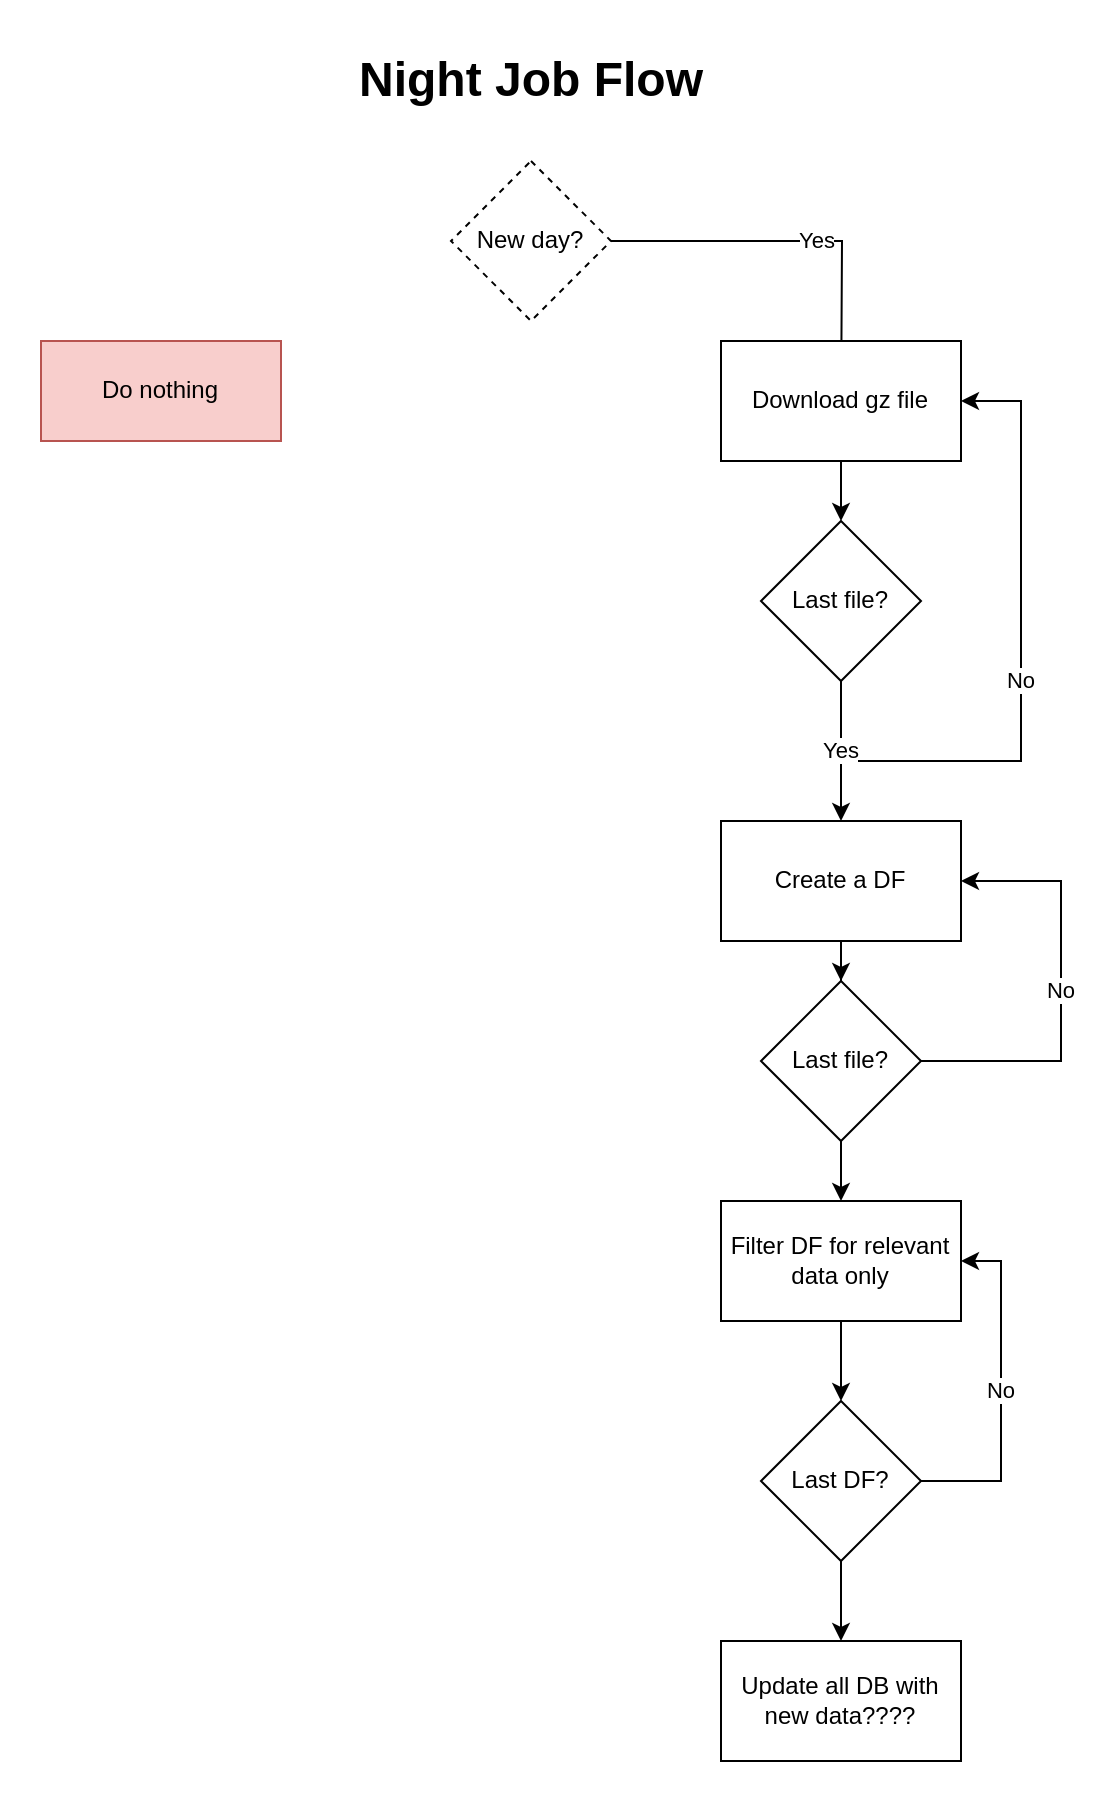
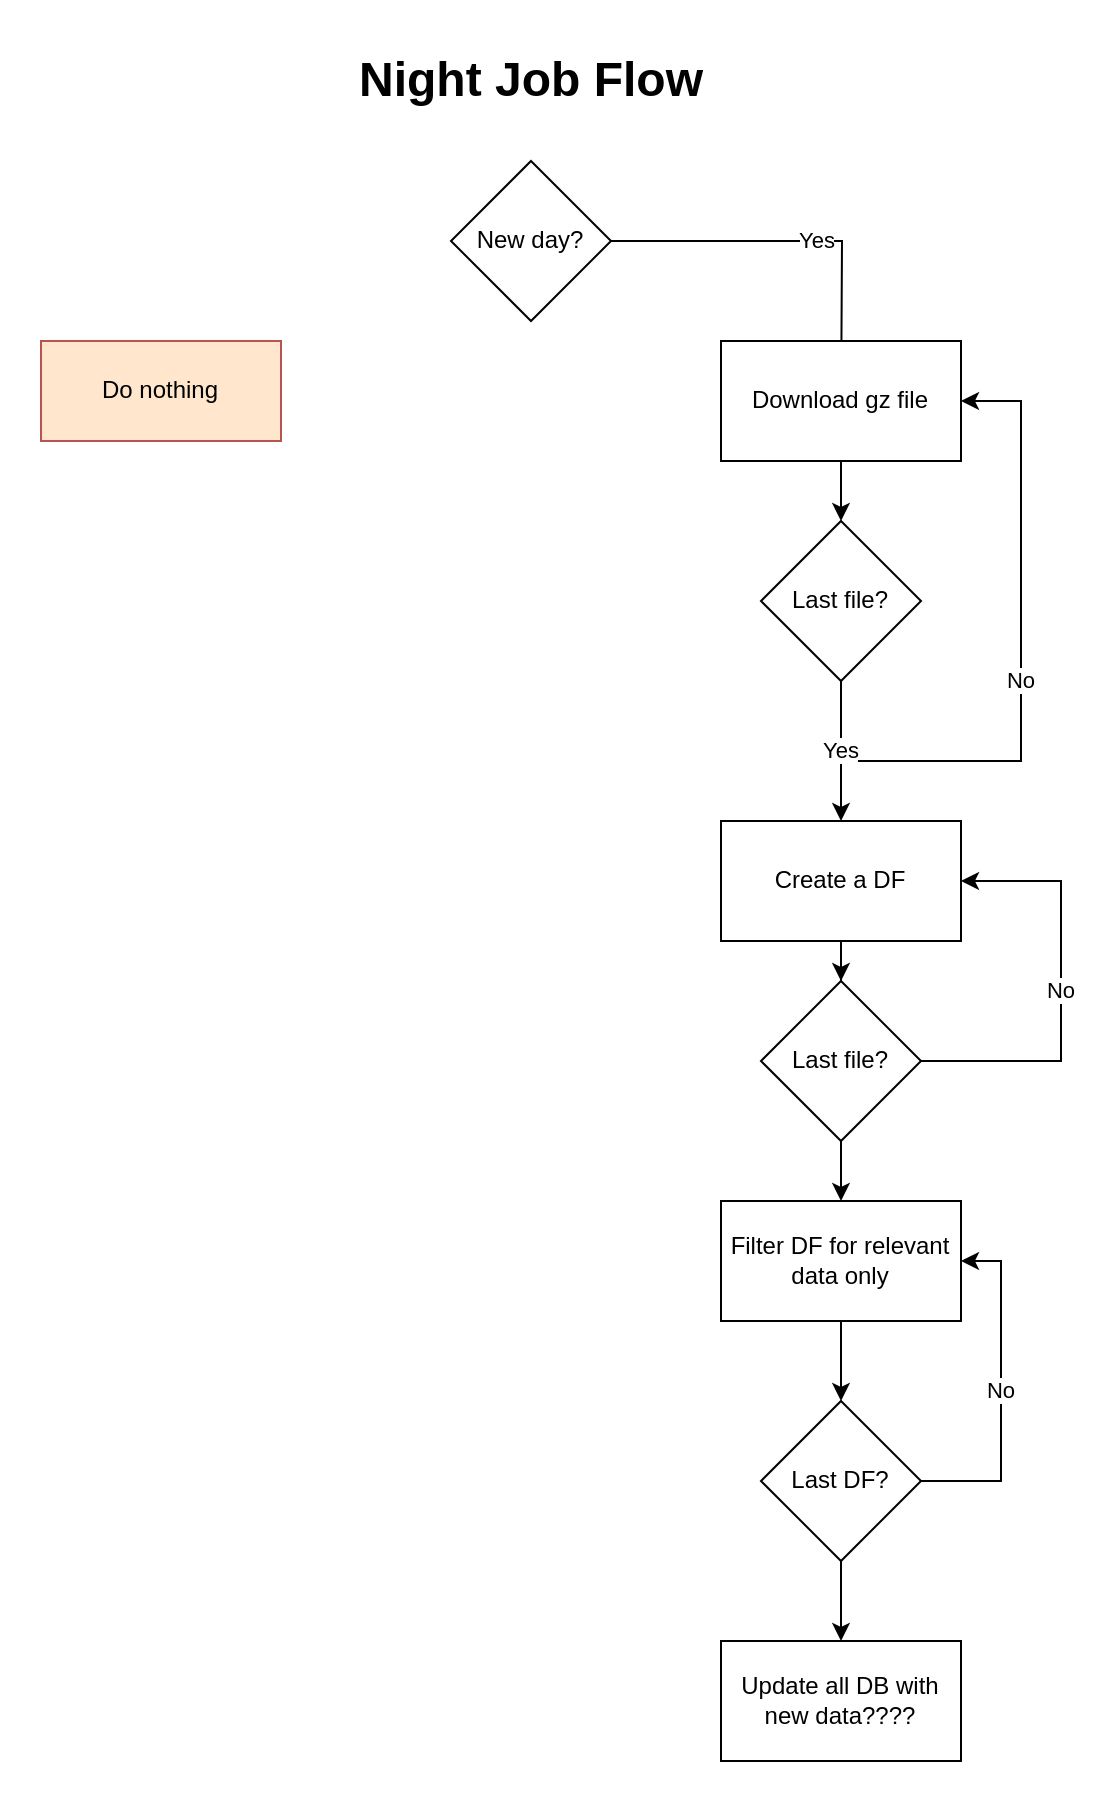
  <mxCell id="0" />
  <mxCell id="1" parent="0" />
  <mxCell id="2" value="Night Job Flow" style="text;strokeColor=none;fillColor=none;html=1;fontSize=24;fontStyle=1;verticalAlign=middle;align=center;" vertex="1" parent="1"><mxGeometry x="215" y="20" width="100" height="40" as="geometry" /></mxCell>
  <mxCell id="3" value="Yes" style="edgeStyle=orthogonalEdgeStyle;rounded=0;orthogonalLoop=1;jettySize=auto;html=1;" edge="1" parent="1" source="4"><mxGeometry relative="1" as="geometry"><mxPoint x="420" y="210" as="targetPoint" /></mxGeometry></mxCell>
- <mxCell id="4" value="New day?" style="rhombus;whiteSpace=wrap;html=1;dashed=1;" vertex="1" parent="1"><mxGeometry x="225" y="80" width="80" height="80" as="geometry" /></mxCell>
- <mxCell id="5" value="Do nothing" style="whiteSpace=wrap;html=1;fillColor=#f8cecc;strokeColor=#b85450;" vertex="1" parent="1"><mxGeometry x="20" y="170" width="120" height="50" as="geometry" /></mxCell>
+ <mxCell id="4" value="New day?" style="rhombus;whiteSpace=wrap;html=1;" vertex="1" parent="1"><mxGeometry x="225" y="80" width="80" height="80" as="geometry" /></mxCell>
+ <mxCell id="5" value="Do nothing" style="whiteSpace=wrap;html=1;fillColor=#ffe6cc;strokeColor=#b85450;" vertex="1" parent="1"><mxGeometry x="20" y="170" width="120" height="50" as="geometry" /></mxCell>
  <mxCell id="6" value="" style="edgeStyle=orthogonalEdgeStyle;rounded=0;orthogonalLoop=1;jettySize=auto;html=1;" edge="1" parent="1" source="7" target="10"><mxGeometry relative="1" as="geometry" /></mxCell>
  <mxCell id="7" value="Download gz file" style="rounded=0;whiteSpace=wrap;html=1;" vertex="1" parent="1"><mxGeometry x="360" y="170" width="120" height="60" as="geometry" /></mxCell>
  <mxCell id="8" value="No" style="edgeStyle=orthogonalEdgeStyle;rounded=0;orthogonalLoop=1;jettySize=auto;html=1;entryX=1;entryY=0.5;entryDx=0;entryDy=0;" edge="1" parent="1" source="10" target="7"><mxGeometry relative="1" as="geometry"><Array as="points"><mxPoint x="420" y="380" /><mxPoint x="510" y="380" /><mxPoint x="510" y="200" /></Array></mxGeometry></mxCell>
  <mxCell id="9" value="Yes" style="edgeStyle=orthogonalEdgeStyle;rounded=0;orthogonalLoop=1;jettySize=auto;html=1;" edge="1" parent="1" source="10" target="12"><mxGeometry relative="1" as="geometry" /></mxCell>
  <mxCell id="10" value="Last file?" style="rhombus;whiteSpace=wrap;html=1;rounded=0;" vertex="1" parent="1"><mxGeometry x="380" y="260" width="80" height="80" as="geometry" /></mxCell>
  <mxCell id="11" value="" style="edgeStyle=orthogonalEdgeStyle;rounded=0;orthogonalLoop=1;jettySize=auto;html=1;" edge="1" parent="1" source="12" target="15"><mxGeometry relative="1" as="geometry" /></mxCell>
  <mxCell id="12" value="Create a DF" style="whiteSpace=wrap;html=1;rounded=0;" vertex="1" parent="1"><mxGeometry x="360" y="410" width="120" height="60" as="geometry" /></mxCell>
  <mxCell id="13" value="No" style="edgeStyle=orthogonalEdgeStyle;rounded=0;orthogonalLoop=1;jettySize=auto;html=1;entryX=1;entryY=0.5;entryDx=0;entryDy=0;" edge="1" parent="1" source="15" target="12"><mxGeometry relative="1" as="geometry"><Array as="points"><mxPoint x="530" y="530" /><mxPoint x="530" y="440" /></Array></mxGeometry></mxCell>
  <mxCell id="14" value="" style="edgeStyle=orthogonalEdgeStyle;rounded=0;orthogonalLoop=1;jettySize=auto;html=1;" edge="1" parent="1" source="15" target="17"><mxGeometry relative="1" as="geometry" /></mxCell>
  <mxCell id="15" value="Last file?" style="rhombus;whiteSpace=wrap;html=1;rounded=0;" vertex="1" parent="1"><mxGeometry x="380" y="490" width="80" height="80" as="geometry" /></mxCell>
  <mxCell id="16" value="" style="edgeStyle=orthogonalEdgeStyle;rounded=0;orthogonalLoop=1;jettySize=auto;html=1;" edge="1" parent="1" source="17" target="20"><mxGeometry relative="1" as="geometry" /></mxCell>
  <mxCell id="17" value="Filter DF for relevant data only" style="whiteSpace=wrap;html=1;rounded=0;" vertex="1" parent="1"><mxGeometry x="360" y="600" width="120" height="60" as="geometry" /></mxCell>
  <mxCell id="18" value="No" style="edgeStyle=orthogonalEdgeStyle;rounded=0;orthogonalLoop=1;jettySize=auto;html=1;entryX=1;entryY=0.5;entryDx=0;entryDy=0;" edge="1" parent="1" source="20" target="17"><mxGeometry relative="1" as="geometry"><Array as="points"><mxPoint x="500" y="740" /><mxPoint x="500" y="630" /></Array></mxGeometry></mxCell>
  <mxCell id="19" value="" style="edgeStyle=orthogonalEdgeStyle;rounded=0;orthogonalLoop=1;jettySize=auto;html=1;" edge="1" parent="1" source="20"><mxGeometry relative="1" as="geometry"><mxPoint x="420" y="820" as="targetPoint" /></mxGeometry></mxCell>
  <mxCell id="20" value="Last DF?" style="rhombus;whiteSpace=wrap;html=1;rounded=0;" vertex="1" parent="1"><mxGeometry x="380" y="700" width="80" height="80" as="geometry" /></mxCell>
  <mxCell id="21" value="Update all DB with new data????" style="rounded=0;whiteSpace=wrap;html=1;" vertex="1" parent="1"><mxGeometry x="360" y="820" width="120" height="60" as="geometry" /></mxCell>
